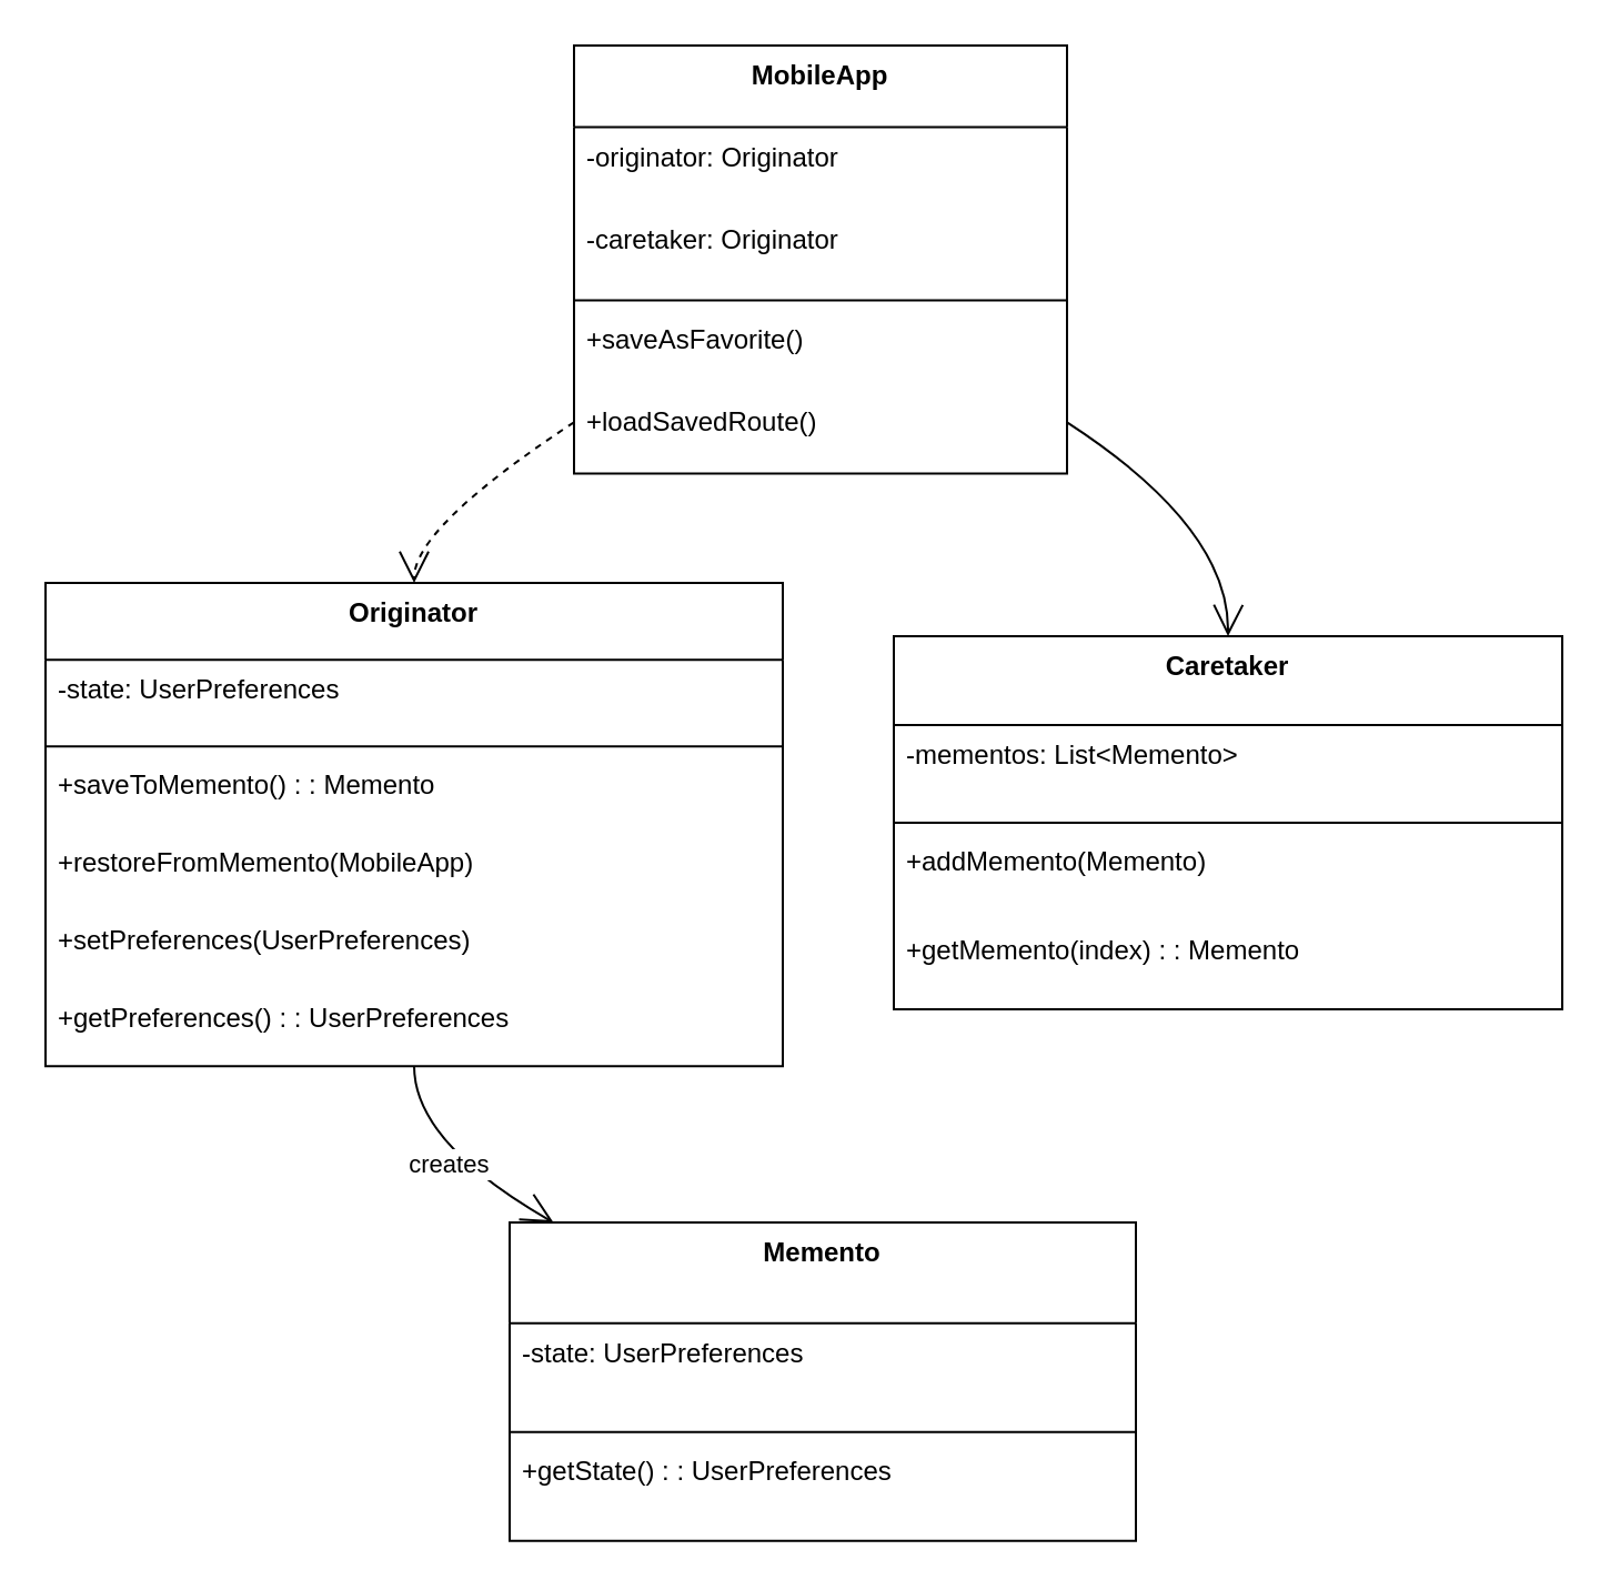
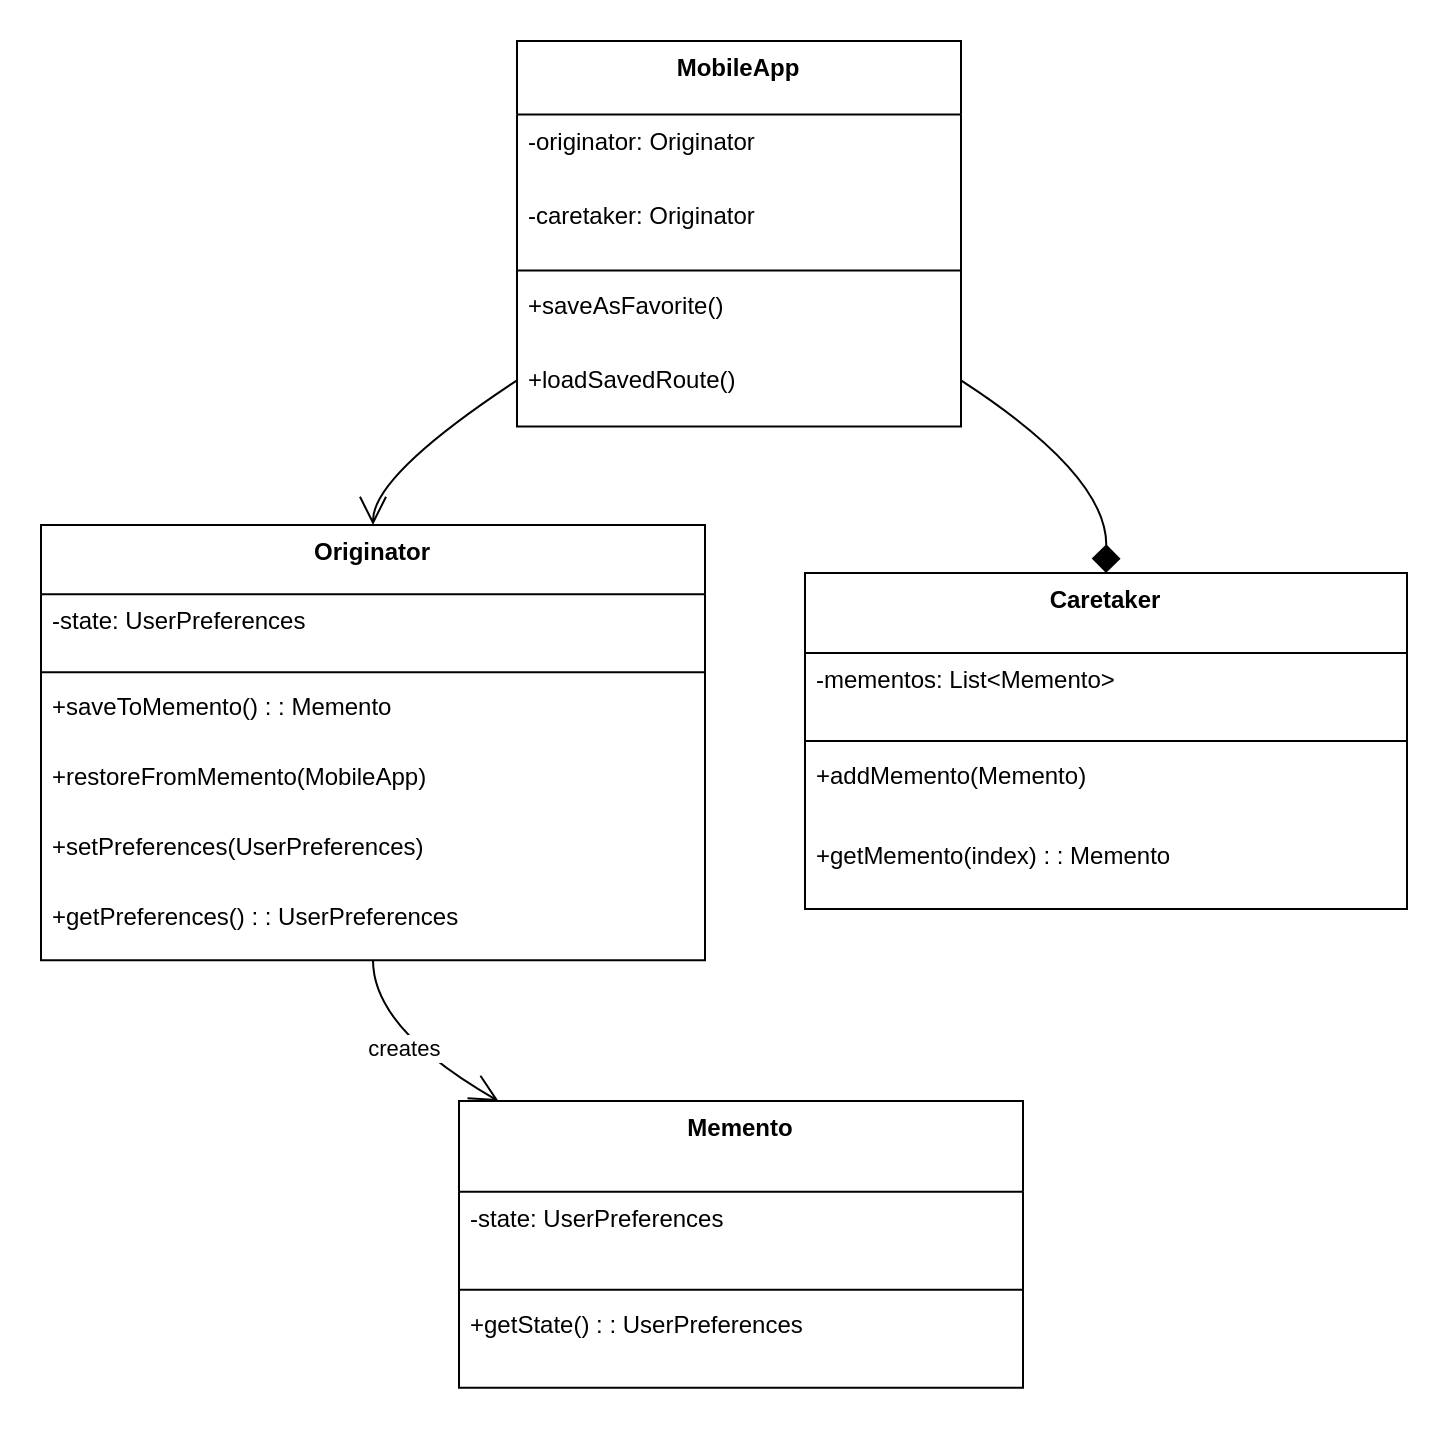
  <mxCell id="0" />
  <mxCell id="1" parent="0" />
  <mxCell id="2" value="Originator" style="swimlane;fontStyle=1;align=center;verticalAlign=top;childLayout=stackLayout;horizontal=1;startSize=34.667;horizontalStack=0;resizeParent=1;resizeParentMax=0;resizeLast=0;collapsible=0;marginBottom=0;" vertex="1" parent="1"><mxGeometry x="20" y="262" width="332" height="217.667" as="geometry" /></mxCell>
  <mxCell id="3" value="-state: UserPreferences" style="text;strokeColor=none;fillColor=none;align=left;verticalAlign=top;spacingLeft=4;spacingRight=4;overflow=hidden;rotatable=0;points=[[0,0.5],[1,0.5]];portConstraint=eastwest;" vertex="1" parent="2"><mxGeometry y="34.667" width="332" height="35" as="geometry" /></mxCell>
  <mxCell id="4" style="line;strokeWidth=1;fillColor=none;align=left;verticalAlign=middle;spacingTop=-1;spacingLeft=3;spacingRight=3;rotatable=0;labelPosition=right;points=[];portConstraint=eastwest;strokeColor=inherit;" vertex="1" parent="2"><mxGeometry y="69.667" width="332" height="8" as="geometry" /></mxCell>
  <mxCell id="5" value="+saveToMemento() : : Memento" style="text;strokeColor=none;fillColor=none;align=left;verticalAlign=top;spacingLeft=4;spacingRight=4;overflow=hidden;rotatable=0;points=[[0,0.5],[1,0.5]];portConstraint=eastwest;" vertex="1" parent="2"><mxGeometry y="77.667" width="332" height="35" as="geometry" /></mxCell>
  <mxCell id="6" value="+restoreFromMemento(MobileApp)" style="text;strokeColor=none;fillColor=none;align=left;verticalAlign=top;spacingLeft=4;spacingRight=4;overflow=hidden;rotatable=0;points=[[0,0.5],[1,0.5]];portConstraint=eastwest;" vertex="1" parent="2"><mxGeometry y="112.667" width="332" height="35" as="geometry" /></mxCell>
  <mxCell id="7" value="+setPreferences(UserPreferences)" style="text;strokeColor=none;fillColor=none;align=left;verticalAlign=top;spacingLeft=4;spacingRight=4;overflow=hidden;rotatable=0;points=[[0,0.5],[1,0.5]];portConstraint=eastwest;" vertex="1" parent="2"><mxGeometry y="147.667" width="332" height="35" as="geometry" /></mxCell>
  <mxCell id="8" value="+getPreferences() : : UserPreferences" style="text;strokeColor=none;fillColor=none;align=left;verticalAlign=top;spacingLeft=4;spacingRight=4;overflow=hidden;rotatable=0;points=[[0,0.5],[1,0.5]];portConstraint=eastwest;" vertex="1" parent="2"><mxGeometry y="182.667" width="332" height="35" as="geometry" /></mxCell>
  <mxCell id="9" value="Memento" style="swimlane;fontStyle=1;align=center;verticalAlign=top;childLayout=stackLayout;horizontal=1;startSize=45.333;horizontalStack=0;resizeParent=1;resizeParentMax=0;resizeLast=0;collapsible=0;marginBottom=0;" vertex="1" parent="1"><mxGeometry x="229" y="550" width="282" height="143.333" as="geometry" /></mxCell>
  <mxCell id="10" value="-state: UserPreferences" style="text;strokeColor=none;fillColor=none;align=left;verticalAlign=top;spacingLeft=4;spacingRight=4;overflow=hidden;rotatable=0;points=[[0,0.5],[1,0.5]];portConstraint=eastwest;" vertex="1" parent="9"><mxGeometry y="45.333" width="282" height="45" as="geometry" /></mxCell>
  <mxCell id="11" style="line;strokeWidth=1;fillColor=none;align=left;verticalAlign=middle;spacingTop=-1;spacingLeft=3;spacingRight=3;rotatable=0;labelPosition=right;points=[];portConstraint=eastwest;strokeColor=inherit;" vertex="1" parent="9"><mxGeometry y="90.333" width="282" height="8" as="geometry" /></mxCell>
  <mxCell id="12" value="+getState() : : UserPreferences" style="text;strokeColor=none;fillColor=none;align=left;verticalAlign=top;spacingLeft=4;spacingRight=4;overflow=hidden;rotatable=0;points=[[0,0.5],[1,0.5]];portConstraint=eastwest;" vertex="1" parent="9"><mxGeometry y="98.333" width="282" height="45" as="geometry" /></mxCell>
  <mxCell id="13" value="Caretaker" style="swimlane;fontStyle=1;align=center;verticalAlign=top;childLayout=stackLayout;horizontal=1;startSize=40;horizontalStack=0;resizeParent=1;resizeParentMax=0;resizeLast=0;collapsible=0;marginBottom=0;" vertex="1" parent="1"><mxGeometry x="402" y="286" width="301" height="168" as="geometry" /></mxCell>
  <mxCell id="14" value="-mementos: List&lt;Memento&gt;" style="text;strokeColor=none;fillColor=none;align=left;verticalAlign=top;spacingLeft=4;spacingRight=4;overflow=hidden;rotatable=0;points=[[0,0.5],[1,0.5]];portConstraint=eastwest;" vertex="1" parent="13"><mxGeometry y="40" width="301" height="40" as="geometry" /></mxCell>
  <mxCell id="15" style="line;strokeWidth=1;fillColor=none;align=left;verticalAlign=middle;spacingTop=-1;spacingLeft=3;spacingRight=3;rotatable=0;labelPosition=right;points=[];portConstraint=eastwest;strokeColor=inherit;" vertex="1" parent="13"><mxGeometry y="80" width="301" height="8" as="geometry" /></mxCell>
  <mxCell id="16" value="+addMemento(Memento)" style="text;strokeColor=none;fillColor=none;align=left;verticalAlign=top;spacingLeft=4;spacingRight=4;overflow=hidden;rotatable=0;points=[[0,0.5],[1,0.5]];portConstraint=eastwest;" vertex="1" parent="13"><mxGeometry y="88" width="301" height="40" as="geometry" /></mxCell>
  <mxCell id="17" value="+getMemento(index) : : Memento" style="text;strokeColor=none;fillColor=none;align=left;verticalAlign=top;spacingLeft=4;spacingRight=4;overflow=hidden;rotatable=0;points=[[0,0.5],[1,0.5]];portConstraint=eastwest;" vertex="1" parent="13"><mxGeometry y="128" width="301" height="40" as="geometry" /></mxCell>
  <mxCell id="18" value="MobileApp" style="swimlane;fontStyle=1;align=center;verticalAlign=top;childLayout=stackLayout;horizontal=1;startSize=36.8;horizontalStack=0;resizeParent=1;resizeParentMax=0;resizeLast=0;collapsible=0;marginBottom=0;" vertex="1" parent="1"><mxGeometry x="258" y="20" width="222" height="192.8" as="geometry" /></mxCell>
  <mxCell id="19" value="-originator: Originator" style="text;strokeColor=none;fillColor=none;align=left;verticalAlign=top;spacingLeft=4;spacingRight=4;overflow=hidden;rotatable=0;points=[[0,0.5],[1,0.5]];portConstraint=eastwest;" vertex="1" parent="18"><mxGeometry y="36.8" width="222" height="37" as="geometry" /></mxCell>
  <mxCell id="20" value="-caretaker: Originator" style="text;strokeColor=none;fillColor=none;align=left;verticalAlign=top;spacingLeft=4;spacingRight=4;overflow=hidden;rotatable=0;points=[[0,0.5],[1,0.5]];portConstraint=eastwest;" vertex="1" parent="18"><mxGeometry y="73.8" width="222" height="37" as="geometry" /></mxCell>
  <mxCell id="21" style="line;strokeWidth=1;fillColor=none;align=left;verticalAlign=middle;spacingTop=-1;spacingLeft=3;spacingRight=3;rotatable=0;labelPosition=right;points=[];portConstraint=eastwest;strokeColor=inherit;" vertex="1" parent="18"><mxGeometry y="110.8" width="222" height="8" as="geometry" /></mxCell>
  <mxCell id="22" value="+saveAsFavorite()" style="text;strokeColor=none;fillColor=none;align=left;verticalAlign=top;spacingLeft=4;spacingRight=4;overflow=hidden;rotatable=0;points=[[0,0.5],[1,0.5]];portConstraint=eastwest;" vertex="1" parent="18"><mxGeometry y="118.8" width="222" height="37" as="geometry" /></mxCell>
  <mxCell id="23" value="+loadSavedRoute()" style="text;strokeColor=none;fillColor=none;align=left;verticalAlign=top;spacingLeft=4;spacingRight=4;overflow=hidden;rotatable=0;points=[[0,0.5],[1,0.5]];portConstraint=eastwest;" vertex="1" parent="18"><mxGeometry y="155.8" width="222" height="37" as="geometry" /></mxCell>
  <mxCell id="24" value="creates" style="curved=1;startArrow=none;endArrow=open;endSize=12;exitX=0.5;exitY=1;entryX=0.07;entryY=0;rounded=0;" edge="1" parent="1" source="2" target="9"><mxGeometry relative="1" as="geometry"><Array as="points"><mxPoint x="186" y="514" /></Array></mxGeometry></mxCell>
- <mxCell id="25" value="" style="curved=1;startArrow=none;endArrow=open;endSize=12;exitX=0;exitY=0.88;entryX=0.5;entryY=0;rounded=0;dashed=1;" edge="1" parent="1" source="18" target="2"><mxGeometry relative="1" as="geometry"><Array as="points"><mxPoint x="186" y="237" /></Array></mxGeometry></mxCell>
- <mxCell id="26" value="" style="curved=1;startArrow=none;endArrow=open;endSize=12;exitX=1;exitY=0.88;entryX=0.5;entryY=0;rounded=0;" edge="1" parent="1" source="18" target="13"><mxGeometry relative="1" as="geometry"><Array as="points"><mxPoint x="553" y="237" /></Array></mxGeometry></mxCell>
+ <mxCell id="25" value="" style="curved=1;startArrow=none;endArrow=open;endSize=12;exitX=0;exitY=0.88;entryX=0.5;entryY=0;rounded=0;" edge="1" parent="1" source="18" target="2"><mxGeometry relative="1" as="geometry"><Array as="points"><mxPoint x="186" y="237" /></Array></mxGeometry></mxCell>
+ <mxCell id="26" value="" style="curved=1;startArrow=none;endArrow=diamond;endSize=12;exitX=1;exitY=0.88;entryX=0.5;entryY=0;rounded=0;" edge="1" parent="1" source="18" target="13"><mxGeometry relative="1" as="geometry"><Array as="points"><mxPoint x="553" y="237" /></Array></mxGeometry></mxCell>
